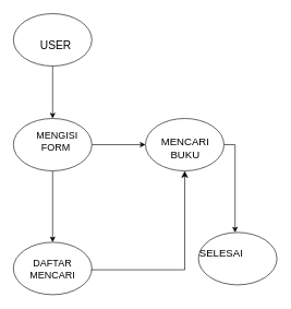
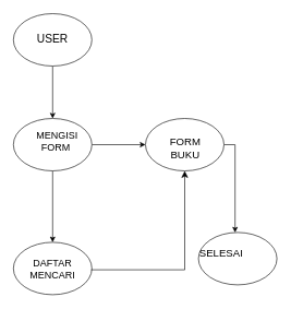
  <mxCell id="0" />
  <mxCell id="1" parent="0" />
  <mxCell id="2" value="" style="edgeStyle=orthogonalEdgeStyle;rounded=0;orthogonalLoop=1;jettySize=auto;html=1;" edge="1" parent="1" source="3" target="7"><mxGeometry relative="1" as="geometry" /></mxCell>
  <mxCell id="3" value="" style="ellipse;whiteSpace=wrap;html=1;" vertex="1" parent="1"><mxGeometry x="20" y="20" width="120" height="80" as="geometry" /></mxCell>
- <mxCell id="4" value="USER" style="text;html=1;strokeColor=none;fillColor=none;align=center;verticalAlign=middle;whiteSpace=wrap;rounded=0;fontSize=17;" vertex="1" parent="1"><mxGeometry x="55" y="55" width="60" height="30" as="geometry" /></mxCell>
+ <mxCell id="4" value="USER" style="text;html=1;strokeColor=none;fillColor=none;align=center;verticalAlign=middle;whiteSpace=wrap;rounded=0;fontSize=17;" vertex="1" parent="1"><mxGeometry x="50" y="45" width="60" height="30" as="geometry" /></mxCell>
  <mxCell id="5" value="" style="edgeStyle=orthogonalEdgeStyle;rounded=0;orthogonalLoop=1;jettySize=auto;html=1;" edge="1" parent="1" source="7" target="9"><mxGeometry relative="1" as="geometry" /></mxCell>
  <mxCell id="6" value="" style="edgeStyle=orthogonalEdgeStyle;rounded=0;orthogonalLoop=1;jettySize=auto;html=1;" edge="1" parent="1" source="7" target="12"><mxGeometry relative="1" as="geometry" /></mxCell>
  <mxCell id="7" value="" style="ellipse;whiteSpace=wrap;html=1;" vertex="1" parent="1"><mxGeometry x="20" y="180" width="120" height="80" as="geometry" /></mxCell>
  <mxCell id="8" value="MENGISI FORM&amp;nbsp;" style="text;html=1;strokeColor=none;fillColor=none;align=center;verticalAlign=middle;whiteSpace=wrap;rounded=0;fontSize=15;" vertex="1" parent="1"><mxGeometry x="57" y="200" width="60" height="30" as="geometry" /></mxCell>
  <mxCell id="9" value="" style="ellipse;whiteSpace=wrap;html=1;" vertex="1" parent="1"><mxGeometry x="20" y="369" width="120" height="80" as="geometry" /></mxCell>
  <mxCell id="10" value="DAFTAR MENCARI" style="text;html=1;strokeColor=none;fillColor=none;align=center;verticalAlign=middle;whiteSpace=wrap;rounded=0;fontSize=15;" vertex="1" parent="1"><mxGeometry x="50" y="394" width="60" height="30" as="geometry" /></mxCell>
  <mxCell id="11" value="" style="edgeStyle=orthogonalEdgeStyle;rounded=0;orthogonalLoop=1;jettySize=auto;html=1;exitX=1;exitY=0.5;exitDx=0;exitDy=0;" edge="1" parent="1" source="12" target="14"><mxGeometry relative="1" as="geometry"><Array as="points"><mxPoint x="359" y="220" /></Array></mxGeometry></mxCell>
  <mxCell id="12" value="" style="ellipse;whiteSpace=wrap;html=1;" vertex="1" parent="1"><mxGeometry x="222" y="180" width="120" height="80" as="geometry" /></mxCell>
- <mxCell id="13" value="MENCARI BUKU" style="text;html=1;strokeColor=none;fillColor=none;align=center;verticalAlign=middle;whiteSpace=wrap;rounded=0;fontSize=16;" vertex="1" parent="1"><mxGeometry x="253" y="176" width="60" height="97" as="geometry" /></mxCell>
+ <mxCell id="13" value="FORM BUKU" style="text;html=1;strokeColor=none;fillColor=none;align=center;verticalAlign=middle;whiteSpace=wrap;rounded=0;fontSize=16;" vertex="1" parent="1"><mxGeometry x="253" y="176" width="60" height="97" as="geometry" /></mxCell>
  <mxCell id="14" value="" style="ellipse;whiteSpace=wrap;html=1;" vertex="1" parent="1"><mxGeometry x="303" y="354" width="120" height="80" as="geometry" /></mxCell>
  <mxCell id="15" value="SELESAI" style="text;html=1;strokeColor=none;fillColor=none;align=center;verticalAlign=middle;whiteSpace=wrap;rounded=0;fontSize=16;" vertex="1" parent="1"><mxGeometry x="308" y="371" width="60" height="30" as="geometry" /></mxCell>
  <mxCell id="16" value="" style="edgeStyle=elbowEdgeStyle;elbow=vertical;endArrow=classic;html=1;curved=0;rounded=0;endSize=8;startSize=8;exitX=1;exitY=0.5;exitDx=0;exitDy=0;entryX=0.5;entryY=1;entryDx=0;entryDy=0;" edge="1" parent="1" target="12"><mxGeometry width="50" height="50" relative="1" as="geometry"><mxPoint x="139" y="411" as="sourcePoint" /><mxPoint x="222" y="200" as="targetPoint" /><Array as="points"><mxPoint x="263" y="411" /></Array></mxGeometry></mxCell>
